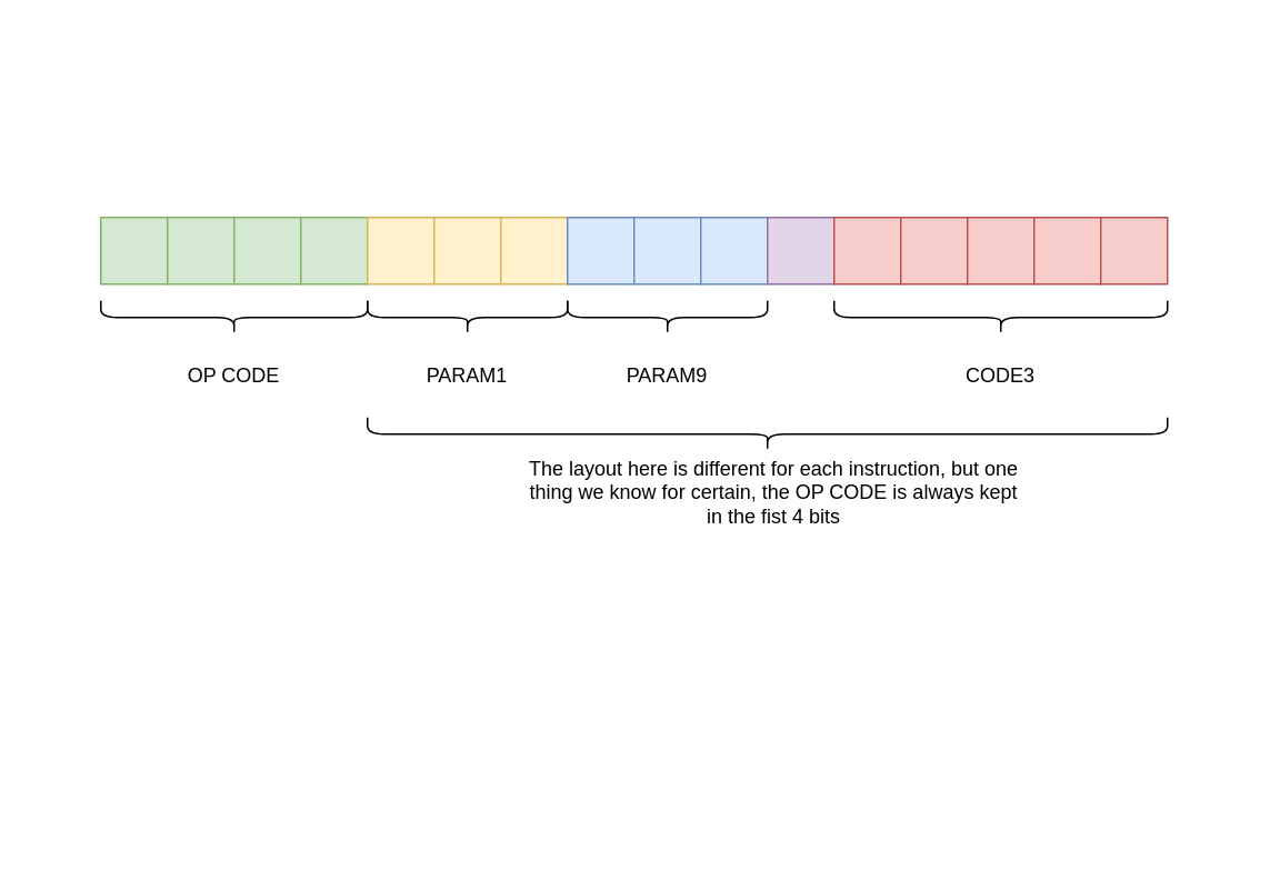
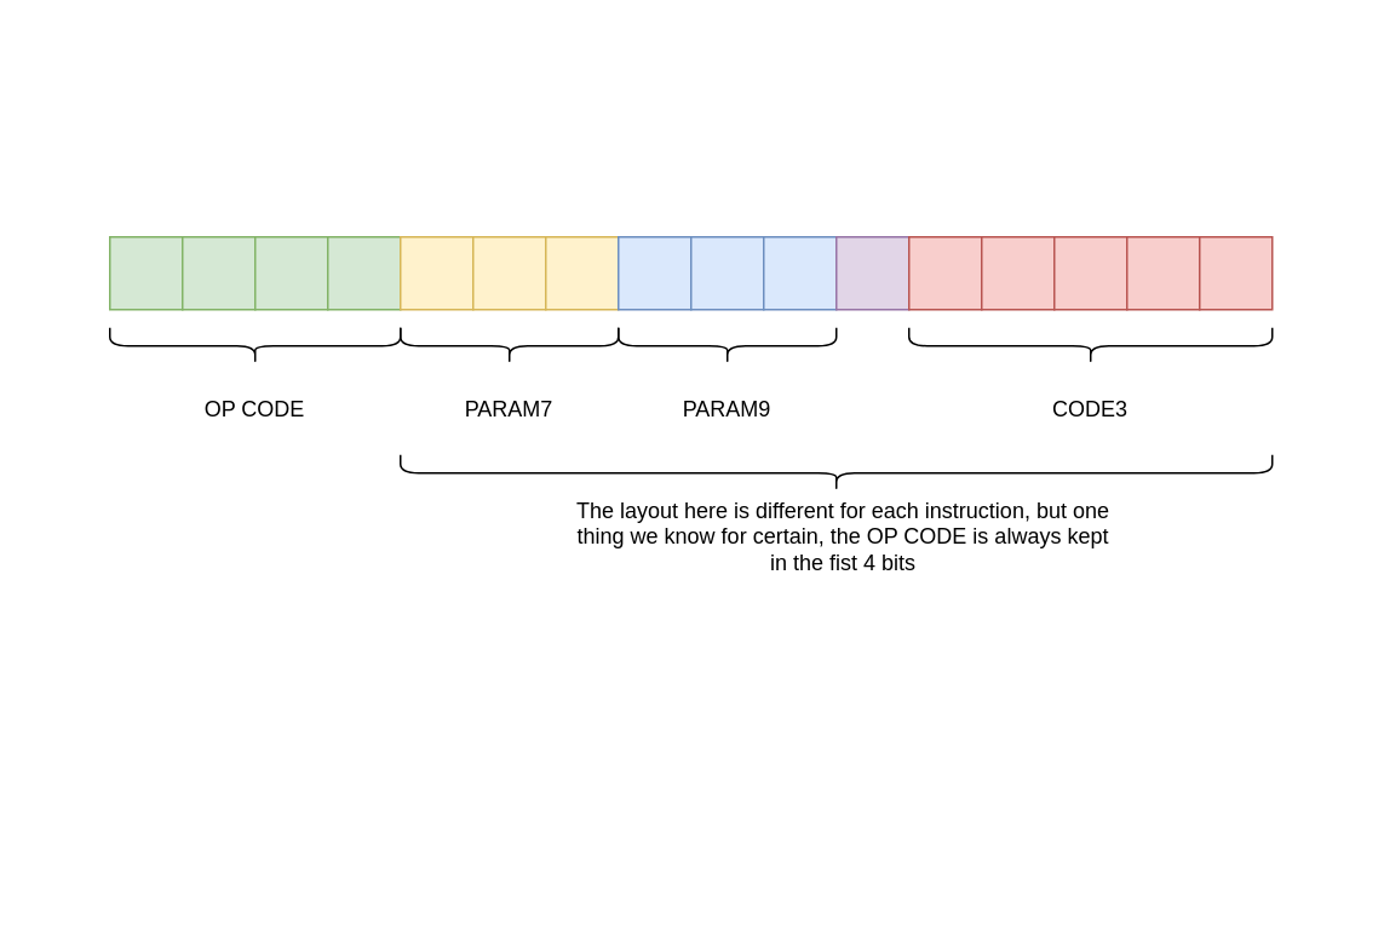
  <mxCell id="0" />
  <mxCell id="1" parent="0" />
  <mxCell id="2" value="" style="rounded=0;whiteSpace=wrap;html=1;fillColor=none;strokeColor=none;" vertex="1" parent="1"><mxGeometry x="20" y="90" width="720" height="260" as="geometry" /></mxCell>
  <mxCell id="3" value="" style="rounded=0;whiteSpace=wrap;html=1;fillColor=#d5e8d4;strokeColor=#82b366;" vertex="1" parent="1"><mxGeometry x="60" y="130" width="40" height="40" as="geometry" /></mxCell>
  <mxCell id="4" value="" style="rounded=0;whiteSpace=wrap;html=1;fillColor=#d5e8d4;strokeColor=#82b366;" vertex="1" parent="1"><mxGeometry x="100" y="130" width="40" height="40" as="geometry" /></mxCell>
  <mxCell id="5" value="" style="rounded=0;whiteSpace=wrap;html=1;fillColor=#d5e8d4;strokeColor=#82b366;" vertex="1" parent="1"><mxGeometry x="140" y="130" width="40" height="40" as="geometry" /></mxCell>
  <mxCell id="6" value="" style="rounded=0;whiteSpace=wrap;html=1;fillColor=#d5e8d4;strokeColor=#82b366;" vertex="1" parent="1"><mxGeometry x="180" y="130" width="40" height="40" as="geometry" /></mxCell>
  <mxCell id="7" value="" style="rounded=0;whiteSpace=wrap;html=1;fillColor=#fff2cc;strokeColor=#d6b656;" vertex="1" parent="1"><mxGeometry x="220" y="130" width="40" height="40" as="geometry" /></mxCell>
  <mxCell id="8" value="" style="rounded=0;whiteSpace=wrap;html=1;fillColor=#fff2cc;strokeColor=#d6b656;" vertex="1" parent="1"><mxGeometry x="260" y="130" width="40" height="40" as="geometry" /></mxCell>
  <mxCell id="9" value="" style="rounded=0;whiteSpace=wrap;html=1;fillColor=#fff2cc;strokeColor=#d6b656;" vertex="1" parent="1"><mxGeometry x="300" y="130" width="40" height="40" as="geometry" /></mxCell>
  <mxCell id="10" value="" style="rounded=0;whiteSpace=wrap;html=1;fillColor=#dae8fc;strokeColor=#6c8ebf;" vertex="1" parent="1"><mxGeometry x="340" y="130" width="40" height="40" as="geometry" /></mxCell>
  <mxCell id="11" value="" style="rounded=0;whiteSpace=wrap;html=1;fillColor=#dae8fc;strokeColor=#6c8ebf;" vertex="1" parent="1"><mxGeometry x="380" y="130" width="40" height="40" as="geometry" /></mxCell>
  <mxCell id="12" value="" style="rounded=0;whiteSpace=wrap;html=1;fillColor=#dae8fc;strokeColor=#6c8ebf;" vertex="1" parent="1"><mxGeometry x="420" y="130" width="40" height="40" as="geometry" /></mxCell>
  <mxCell id="13" value="" style="rounded=0;whiteSpace=wrap;html=1;fillColor=#e1d5e7;strokeColor=#9673a6;" vertex="1" parent="1"><mxGeometry x="460" y="130" width="40" height="40" as="geometry" /></mxCell>
  <mxCell id="14" value="" style="rounded=0;whiteSpace=wrap;html=1;fillColor=#f8cecc;strokeColor=#b85450;" vertex="1" parent="1"><mxGeometry x="500" y="130" width="40" height="40" as="geometry" /></mxCell>
  <mxCell id="15" value="" style="rounded=0;whiteSpace=wrap;html=1;fillColor=#f8cecc;strokeColor=#b85450;" vertex="1" parent="1"><mxGeometry x="540" y="130" width="40" height="40" as="geometry" /></mxCell>
  <mxCell id="16" value="" style="rounded=0;whiteSpace=wrap;html=1;fillColor=#f8cecc;strokeColor=#b85450;" vertex="1" parent="1"><mxGeometry x="580" y="130" width="40" height="40" as="geometry" /></mxCell>
  <mxCell id="17" value="" style="rounded=0;whiteSpace=wrap;html=1;fillColor=#f8cecc;strokeColor=#b85450;" vertex="1" parent="1"><mxGeometry x="620" y="130" width="40" height="40" as="geometry" /></mxCell>
  <mxCell id="18" value="" style="rounded=0;whiteSpace=wrap;html=1;fillColor=#f8cecc;strokeColor=#b85450;" vertex="1" parent="1"><mxGeometry x="660" y="130" width="40" height="40" as="geometry" /></mxCell>
  <mxCell id="19" value="" style="shape=curlyBracket;whiteSpace=wrap;html=1;rounded=1;rotation=-90;" vertex="1" parent="1"><mxGeometry x="130" y="110" width="20" height="160" as="geometry" /></mxCell>
  <mxCell id="20" value="OP CODE" style="text;html=1;strokeColor=none;fillColor=none;align=center;verticalAlign=middle;whiteSpace=wrap;rounded=0;" vertex="1" parent="1"><mxGeometry x="110" y="210" width="60" height="30" as="geometry" /></mxCell>
  <mxCell id="21" value="" style="shape=curlyBracket;whiteSpace=wrap;html=1;rounded=1;flipH=1;rotation=90;" vertex="1" parent="1"><mxGeometry x="270" y="130" width="20" height="120" as="geometry" /></mxCell>
  <mxCell id="22" value="" style="shape=curlyBracket;whiteSpace=wrap;html=1;rounded=1;flipH=1;rotation=90;" vertex="1" parent="1"><mxGeometry x="390" y="130" width="20" height="120" as="geometry" /></mxCell>
  <mxCell id="23" value="" style="shape=curlyBracket;whiteSpace=wrap;html=1;rounded=1;flipH=1;rotation=90;" vertex="1" parent="1"><mxGeometry x="590" y="90" width="20" height="200" as="geometry" /></mxCell>
- <mxCell id="24" value="PARAM1" style="text;html=1;strokeColor=none;fillColor=none;align=center;verticalAlign=middle;whiteSpace=wrap;rounded=0;" vertex="1" parent="1"><mxGeometry x="250" y="210" width="60" height="30" as="geometry" /></mxCell>
+ <mxCell id="24" value="PARAM7" style="text;html=1;strokeColor=none;fillColor=none;align=center;verticalAlign=middle;whiteSpace=wrap;rounded=0;" vertex="1" parent="1"><mxGeometry x="250" y="210" width="60" height="30" as="geometry" /></mxCell>
  <mxCell id="25" value="PARAM9" style="text;html=1;strokeColor=none;fillColor=none;align=center;verticalAlign=middle;whiteSpace=wrap;rounded=0;" vertex="1" parent="1"><mxGeometry x="370" y="210" width="60" height="30" as="geometry" /></mxCell>
  <mxCell id="26" value="CODE3" style="text;html=1;strokeColor=none;fillColor=none;align=center;verticalAlign=middle;whiteSpace=wrap;rounded=0;" vertex="1" parent="1"><mxGeometry x="570" y="210" width="60" height="30" as="geometry" /></mxCell>
  <mxCell id="27" value="" style="shape=curlyBracket;whiteSpace=wrap;html=1;rounded=1;flipH=1;rotation=90;" vertex="1" parent="1"><mxGeometry x="450" y="20" width="20" height="480" as="geometry" /></mxCell>
  <mxCell id="28" value="The layout here is different for each instruction, but one thing we know for certain, the OP CODE is always kept in the fist 4 bits" style="text;html=1;strokeColor=none;fillColor=none;align=center;verticalAlign=middle;whiteSpace=wrap;rounded=0;" vertex="1" parent="1"><mxGeometry x="314" y="280" width="300" height="30" as="geometry" /></mxCell>
